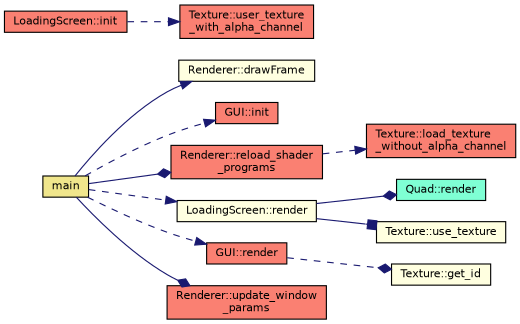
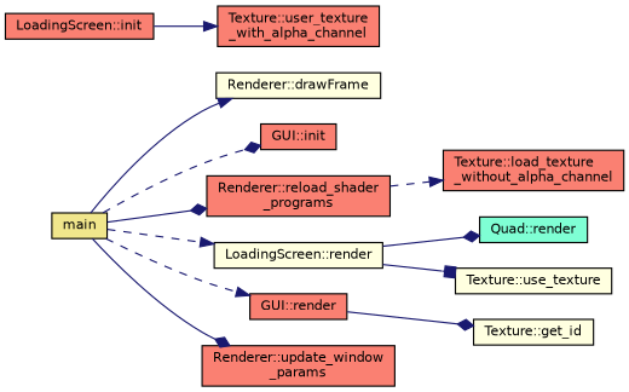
  digraph {
    rankdir=LR
    node [color=black fillcolor=salmon fontname=Helvetica fontsize=10 shape=record style=filled]
    edge [arrowhead=normal color=midnightblue fontname=Helvetica fontsize=10 labelfontname=Helvetica labelfontsize=10 style=solid]
    n1 [fillcolor=khaki fontcolor=black height=0.2 label=main width=0.4]
    n2 [fillcolor=lightyellow height=0.2 label="Renderer::drawFrame" width=0.4]
    n3 [height=0.2 label="GUI::init" width=0.4]
    n4 [height=0.2 label="Renderer::reload_shader\l_programs" width=0.4]
    n5 [fillcolor=lightyellow height=0.2 label="LoadingScreen::render" width=0.4]
    n6 [height=0.2 label="GUI::render" width=0.4]
    n7 [height=0.2 label="Renderer::update_window\l_params" width=0.4]
    n8 [height=0.2 label="LoadingScreen::init" width=0.4]
    n9 [height=0.2 label="Texture::user_texture\l_with_alpha_channel" width=0.4]
    n10 [height=0.2 label="Texture::load_texture\l_without_alpha_channel" width=0.4]
    n11 [fillcolor=aquamarine height=0.2 label="Quad::render" width=0.4]
    n12 [fillcolor=lightyellow height=0.2 label="Texture::use_texture" width=0.4]
    n13 [fillcolor=lightyellow height=0.2 label="Texture::get_id" width=0.4]
    n1 -> n2
-   n1 -> n3 [style=dashed]
+   n1 -> n3 [arrowhead=diamond style=dashed]
    n1 -> n4 [arrowhead=diamond]
    n1 -> n5 [style=dashed]
    n1 -> n6 [style=dashed]
    n1 -> n7 [arrowhead=diamond]
    n4 -> n10 [style=dashed]
    n5 -> n11 [arrowhead=diamond]
    n5 -> n12 [arrowhead=box]
-   n6 -> n13 [arrowhead=diamond style=dashed]
-   n8 -> n9 [style=dashed]
+   n6 -> n13 [arrowhead=diamond]
+   n8 -> n9
  }
